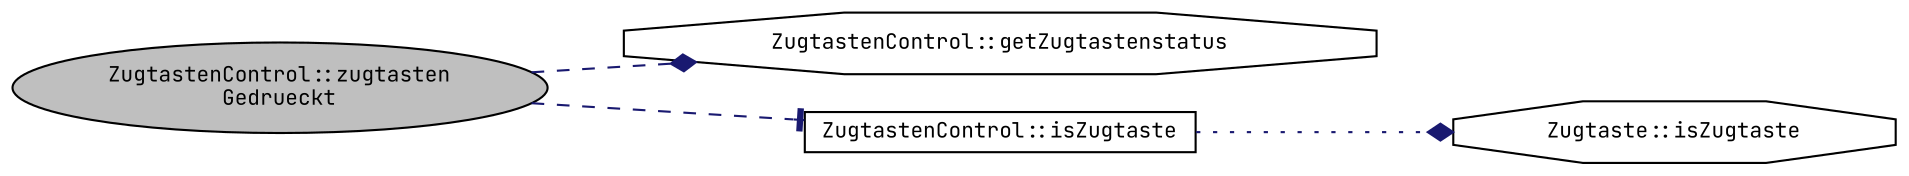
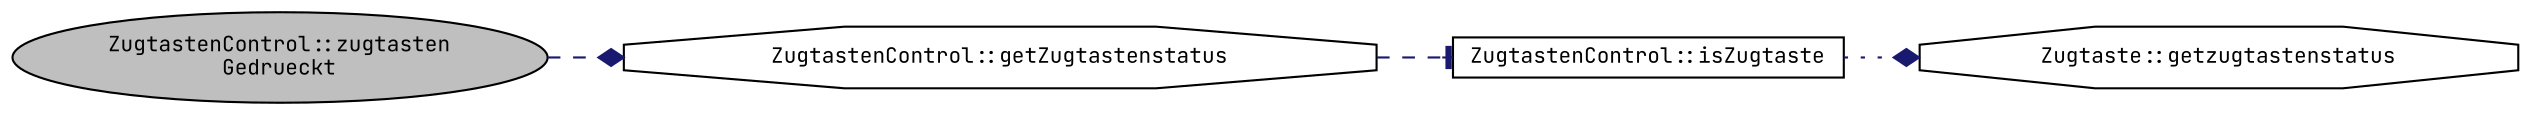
  digraph {
    fontname="JetBrains Mono"
    rankdir=LR
    node [color=black fillcolor=white fontname="JetBrains Mono" fontsize=10 shape=octagon style=filled]
    edge [arrowhead=diamond color=midnightblue fontname="JetBrains Mono" fontsize=10 labelfontname=Helvetica labelfontsize=10 style=dashed]
    n1 [fillcolor=grey75 fontcolor=black height=0.2 label="ZugtastenControl::zugtasten\lGedrueckt" shape=ellipse width=0.4]
    n2 [height=0.2 label="ZugtastenControl::getZugtastenstatus" width=0.4]
    n3 [height=0.2 label="ZugtastenControl::isZugtaste" shape=box width=0.4]
-   n4 [height=0.2 label="Zugtaste::isZugtaste" width=0.4]
+   n4 [height=0.2 label="Zugtaste::getzugtastenstatus" width=0.4]
    n1 -> n2
-   n1 -> n3 [arrowhead=tee]
+   n2 -> n3 [arrowhead=tee]
    n3 -> n4 [style=dotted]
  }
